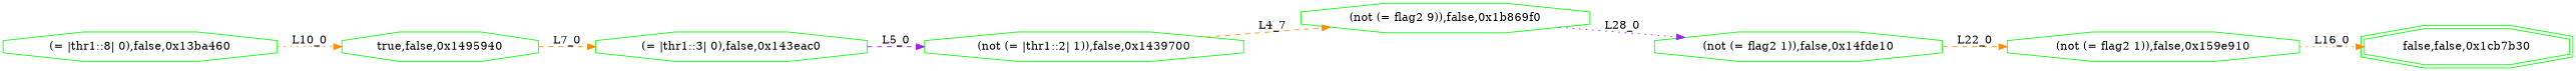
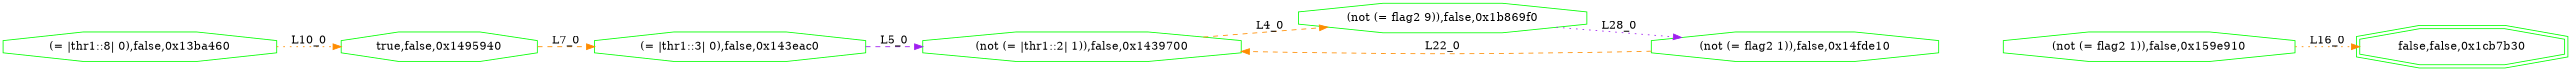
  digraph {
    rankdir=LR
    node [color=green shape=octagon]
    edge [color=darkorange style=dashed]
    n1 [label="(= |thr1::8| 0),false,0x13ba460"]
    n2 [label="true,false,0x1495940"]
    n3 [label="(= |thr1::3| 0),false,0x143eac0"]
    n4 [label="(not (= |thr1::2| 1)),false,0x1439700"]
    n5 [label="(not (= flag2 9)),false,0x1b869f0"]
    n6 [label="(not (= flag2 1)),false,0x14fde10"]
    n7 [label="(not (= flag2 1)),false,0x159e910"]
    n8 [label="false,false,0x1cb7b30" shape=doubleoctagon]
    n1 -> n2 [label=L10_0 style=dotted]
    n2 -> n3 [label=L7_0]
    n3 -> n4 [color=purple label=L5_0]
-   n4 -> n5 [label=L4_7]
+   n4 -> n5 [label=L4_0]
    n5 -> n6 [color=purple label=L28_0 style=dotted]
-   n6 -> n7 [label=L22_0]
+   n6 -> n4 [label=L22_0]
    n7 -> n8 [label=L16_0 style=dotted]
  }
